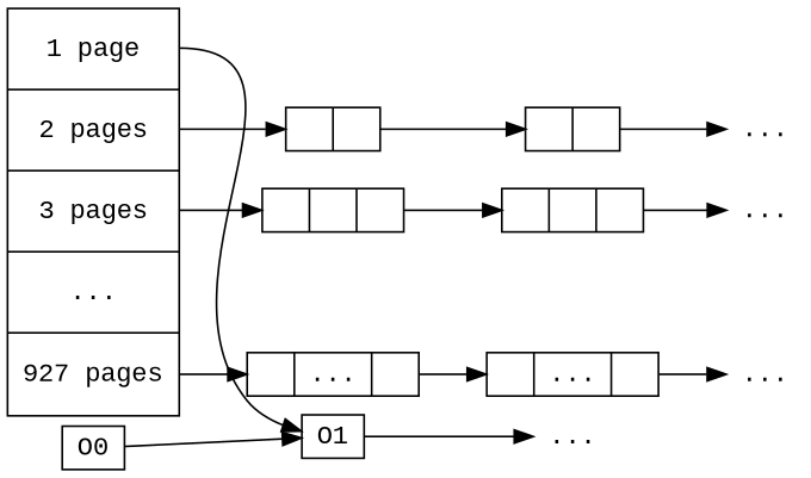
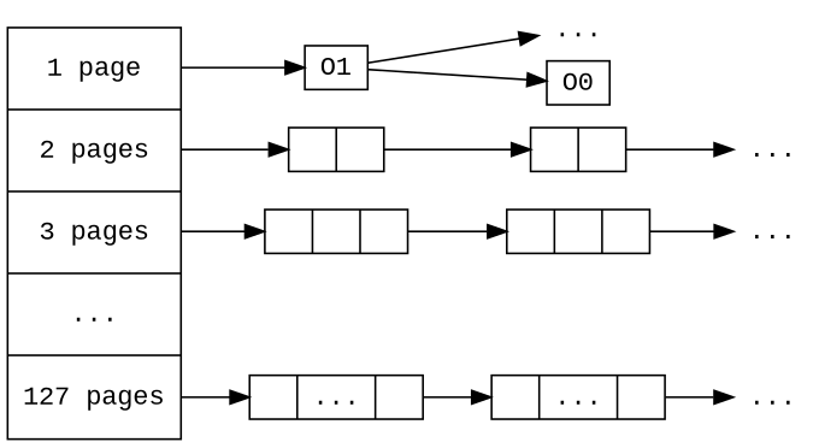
  digraph {
    fontname="Liberation Mono"
    nodesep=.05
    rankdir=LR
    node [fontname="Liberation Mono" shape=record]
    edge [fontname="Liberation Mono"]
-   n1 [height=3 label="<f0>1 page|<f1>2 pages|<f2>3 pages|...|<f127>927 pages" width=0.3]
+   n1 [height=3 label="<f0>1 page|<f1>2 pages|<f2>3 pages|...|<f127>127 pages" width=0.3]
    n2 [height=0.3 label="{|}" width=0.3]
    n3 [height=0.3 label="{||}" width=0.3]
    n4 [height=0.3 label="{|...|}" width=0.3]
    O1 [height=0.3 width=0.3]
    O0 [height=0.3 width=0.3]
    n7 [height=0.3 label="{|}" width=0.3]
    n8 [height=0.3 label="{||}" width=0.3]
    n9 [height=0.3 label="{|...|}" width=0.3]
    n10 [height=0.3 label="..." shape=plaintext width=0.3]
    n11 [height=0.3 label="..." shape=plaintext width=0.3]
    n12 [height=0.3 label="..." shape=plaintext width=0.3]
    n13 [height=0.3 label="..." shape=plaintext width=0.3]
    n1 -> n2 [tailport=f1]
    n1 -> n3 [tailport=f2]
    n1 -> n4 [tailport=f127]
    n1 -> O1 [tailport=f0]
    n2 -> n7
    n3 -> n8
    n4 -> n9
    O1 -> n10
-   O0 -> O1
+   O1 -> O0
    n7 -> n11
    n8 -> n12
    n9 -> n13
  }
